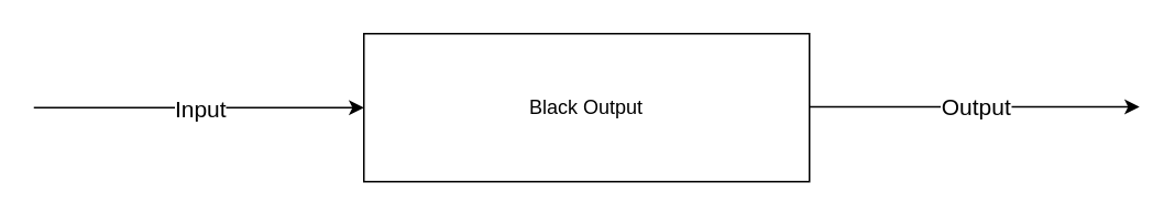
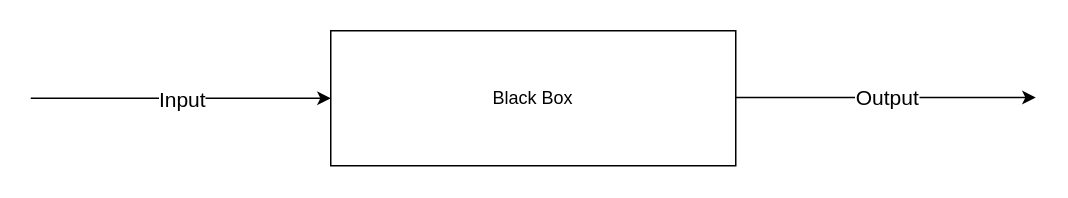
  <mxCell id="0" />
  <mxCell id="1" parent="0" />
- <mxCell id="2" value="Black Output" style="rounded=0;whiteSpace=wrap;html=1;" vertex="1" parent="1"><mxGeometry x="220" y="20" width="270" height="90" as="geometry" /></mxCell>
+ <mxCell id="2" value="Black Box" style="rounded=0;whiteSpace=wrap;html=1;" vertex="1" parent="1"><mxGeometry x="220" y="20" width="270" height="90" as="geometry" /></mxCell>
  <mxCell id="3" value="" style="endArrow=classic;html=1;entryX=0;entryY=0.5;entryDx=0;entryDy=0;" edge="1" parent="1" target="2"><mxGeometry relative="1" as="geometry"><mxPoint x="20" y="65" as="sourcePoint" /><mxPoint x="120" y="60" as="targetPoint" /></mxGeometry></mxCell>
  <mxCell id="4" value="Input" style="edgeLabel;resizable=0;html=1;align=center;verticalAlign=middle;fontSize=14;" connectable="0" vertex="1" parent="3"><mxGeometry relative="1" as="geometry" /></mxCell>
  <mxCell id="5" value="" style="endArrow=classic;html=1;entryX=0;entryY=0.5;entryDx=0;entryDy=0;" edge="1" parent="1"><mxGeometry relative="1" as="geometry"><mxPoint x="490" y="64.5" as="sourcePoint" /><mxPoint x="690" y="64.5" as="targetPoint" /></mxGeometry></mxCell>
  <mxCell id="6" value="Output" style="edgeLabel;resizable=0;html=1;align=center;verticalAlign=middle;fontSize=14;" connectable="0" vertex="1" parent="5"><mxGeometry relative="1" as="geometry" /></mxCell>
